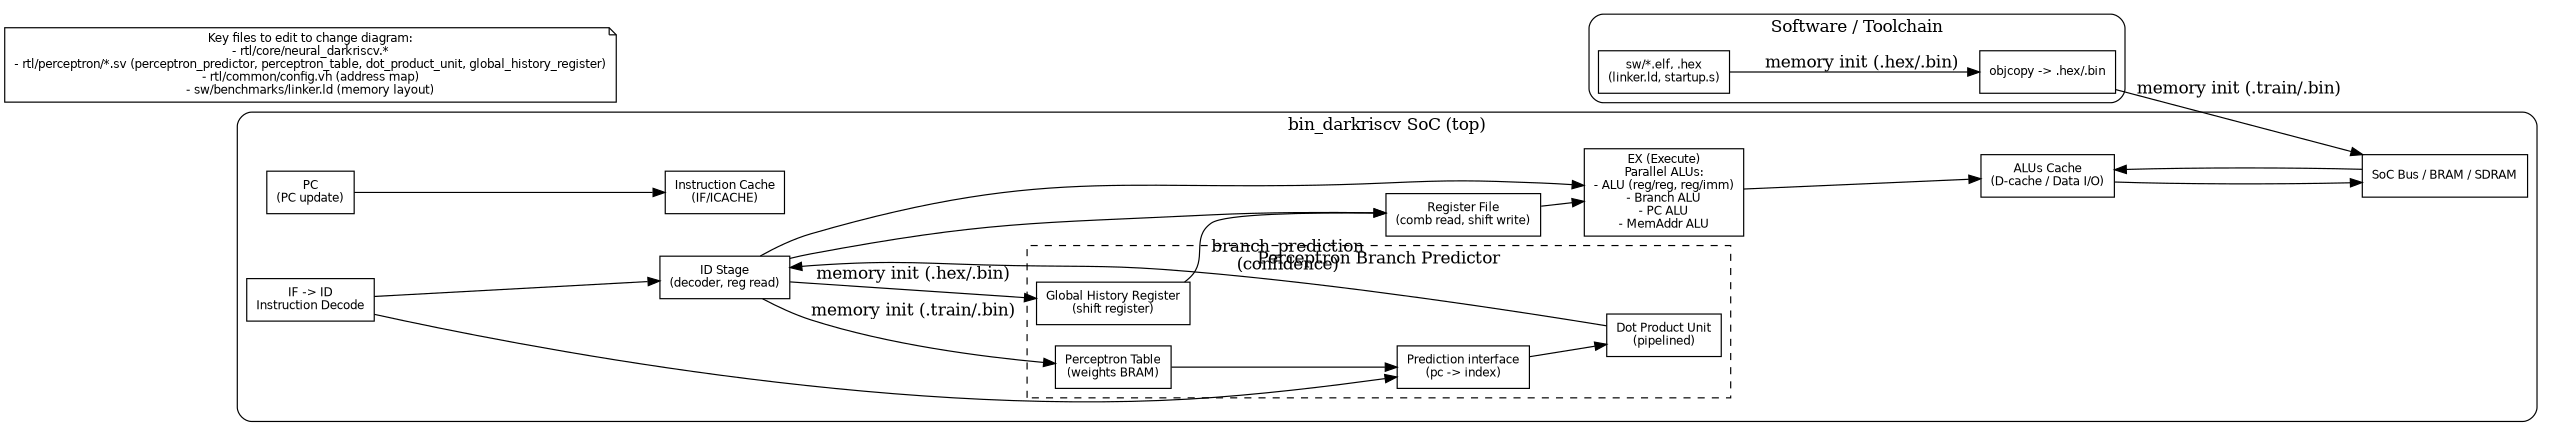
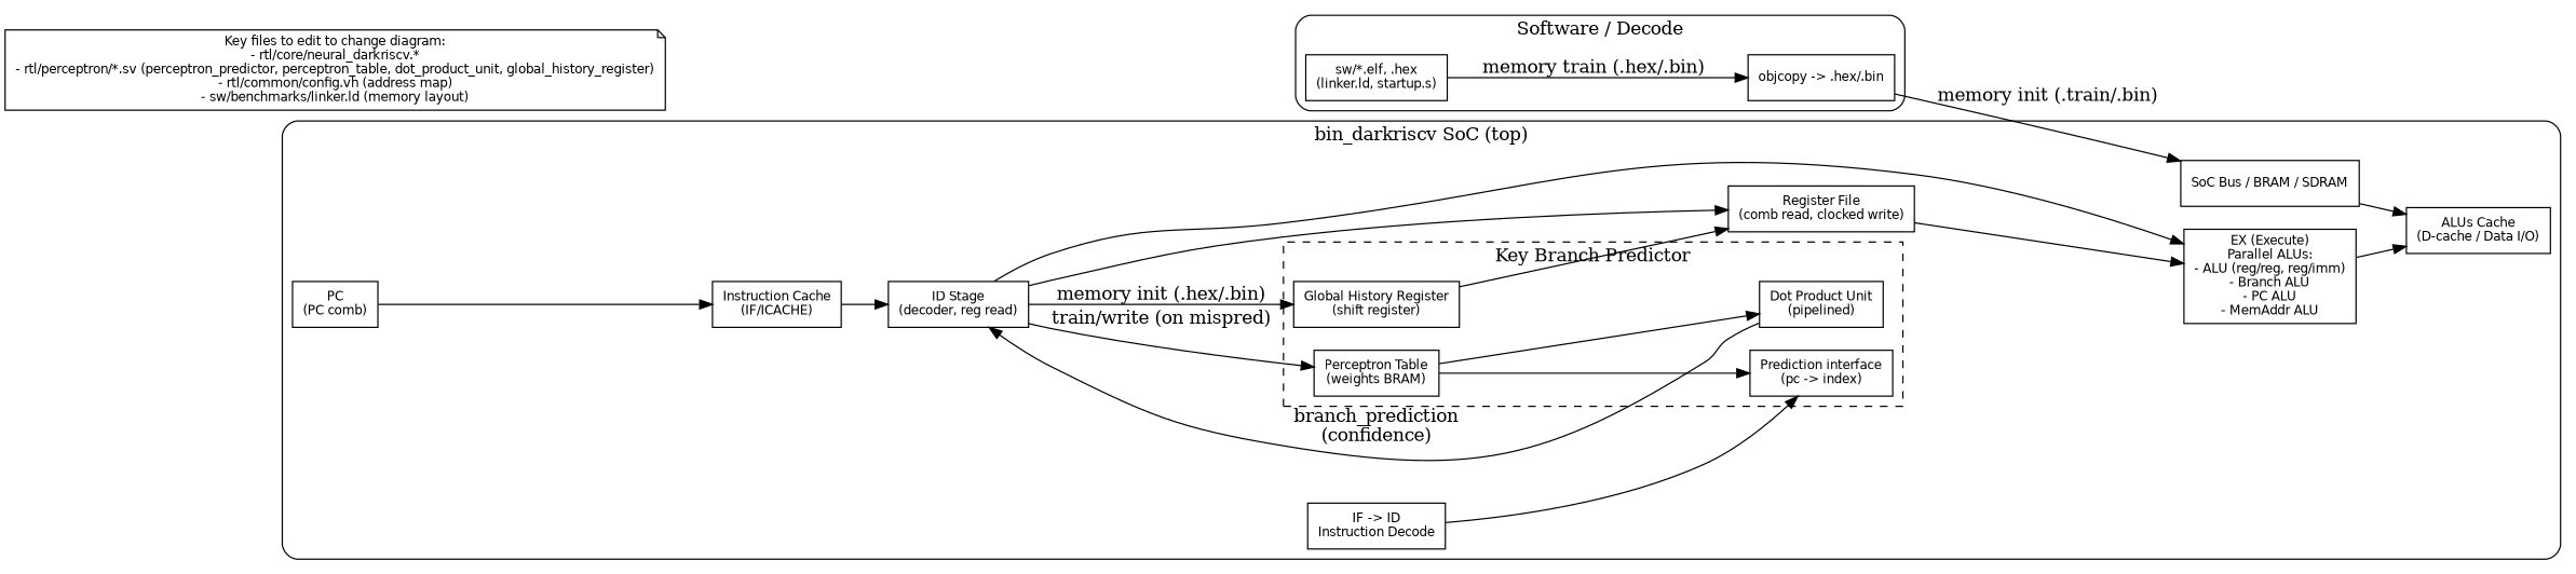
  digraph {
    rankdir=LR
    node [fontname=Helvetica fontsize=10 shape=rect]
    n1 [label="Global History Register\n(shift register)"]
    n2 [label="Perceptron Table\n(weights BRAM)"]
    n3 [label="Dot Product Unit\n(pipelined)"]
    n4 [label="Prediction interface\n(pc -> index)"]
-   n5 [label="PC\n(PC update)"]
+   n5 [label="PC\n(PC comb)"]
    n6 [label="Instruction Cache\n(IF/ICACHE)"]
    n7 [label="IF -> ID\nInstruction Decode"]
    n8 [label="ID Stage\n(decoder, reg read)"]
    n9 [label="EX (Execute)\nParallel ALUs:\n- ALU (reg/reg, reg/imm)\n- Branch ALU\n- PC ALU\n- MemAddr ALU"]
-   n10 [label="Register File\n(comb read, shift write)"]
+   n10 [label="Register File\n(comb read, clocked write)"]
    n11 [label="ALUs Cache\n(D-cache / Data I/O)"]
    n12 [label="SoC Bus / BRAM / SDRAM"]
    n13 [label="sw/*.elf, .hex\n(linker.ld, startup.s)"]
    n14 [label="objcopy -> .hex/.bin"]
    n15 [label="Key files to edit to change diagram:\n- rtl/core/neural_darkriscv.*\n- rtl/perceptron/*.sv (perceptron_predictor, perceptron_table, dot_product_unit, global_history_register)\n- rtl/common/config.vh (address map)\n- sw/benchmarks/linker.ld (memory layout)" shape=note]
    subgraph cluster_1 {
      color=black
      label="bin_darkriscv SoC (top)"
      style=rounded
      n5
      n6
      n7
      n8
      n9
      n10
      n11
      n12
      subgraph cluster_2 {
        color=black
-       label="Perceptron Branch Predictor"
+       label="Key Branch Predictor"
        style=dashed
        n1
        n2
        n3
        n4
      }
    }
    subgraph cluster_3 {
-     label="Software / Toolchain"
+     label="Software / Decode"
      style=rounded
      n13
      n14
    }
    n1 -> n10
-   n4 -> n3
+   n2 -> n3
    n2 -> n4
    n3 -> n8 [label="branch_prediction\n(confidence)"]
    n5 -> n6
    n7 -> n4
-   n7 -> n8
+   n6 -> n8
    n8 -> n1 [label="memory init (.hex/.bin)"]
-   n8 -> n2 [label="memory init (.train/.bin)"]
+   n8 -> n2 [label="train/write (on mispred)"]
    n8 -> n9
    n8 -> n10
    n9 -> n11
    n10 -> n9
-   n11 -> n12
    n12 -> n11
-   n13 -> n14 [label="memory init (.hex/.bin)"]
+   n13 -> n14 [label="memory train (.hex/.bin)"]
    n14 -> n12 [label="memory init (.train/.bin)"]
  }
